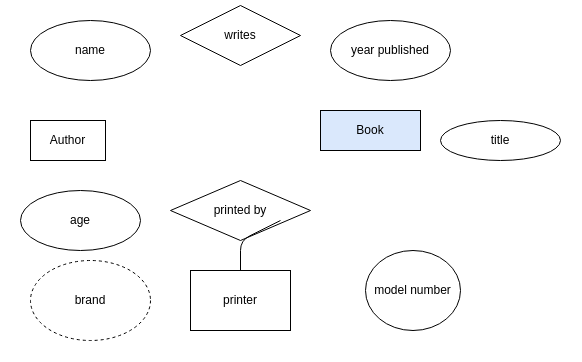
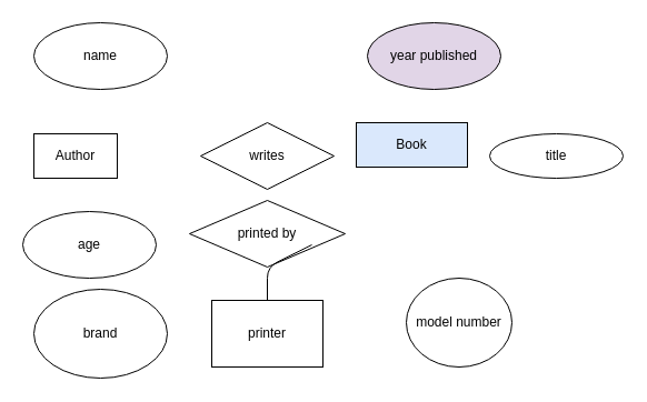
  <mxCell id="0" />
  <mxCell id="1" parent="0" />
  <mxCell id="2" value="Book" style="rounded=0;whiteSpace=wrap;html=1;fillColor=#dae8fc;" vertex="1" parent="1"><mxGeometry x="320" y="110" width="100" height="40" as="geometry" /></mxCell>
  <mxCell id="3" value="Author" style="rounded=0;whiteSpace=wrap;html=1;" vertex="1" parent="1"><mxGeometry x="30" y="120" width="75" height="40" as="geometry" /></mxCell>
- <mxCell id="4" value="writes" style="rhombus;whiteSpace=wrap;html=1;" vertex="1" parent="1"><mxGeometry x="180" y="5" width="120" height="60" as="geometry" /></mxCell>
+ <mxCell id="4" value="writes" style="rhombus;whiteSpace=wrap;html=1;" vertex="1" parent="1"><mxGeometry x="180" y="110" width="120" height="60" as="geometry" /></mxCell>
  <mxCell id="5" value="name" style="ellipse;whiteSpace=wrap;html=1;" vertex="1" parent="1"><mxGeometry x="30" y="20" width="120" height="60" as="geometry" /></mxCell>
  <mxCell id="6" value="age" style="ellipse;whiteSpace=wrap;html=1;" vertex="1" parent="1"><mxGeometry x="20" y="190" width="120" height="60" as="geometry" /></mxCell>
- <mxCell id="7" value="year published" style="ellipse;whiteSpace=wrap;html=1;" vertex="1" parent="1"><mxGeometry x="330" y="20" width="120" height="60" as="geometry" /></mxCell>
+ <mxCell id="7" value="year published" style="ellipse;whiteSpace=wrap;html=1;fillColor=#e1d5e7;" vertex="1" parent="1"><mxGeometry x="330" y="20" width="120" height="60" as="geometry" /></mxCell>
  <mxCell id="8" value="printer" style="rounded=0;whiteSpace=wrap;html=1;" vertex="1" parent="1"><mxGeometry x="190" y="270" width="100" height="60" as="geometry" /></mxCell>
  <mxCell id="9" value="printed by" style="rhombus;whiteSpace=wrap;html=1;" vertex="1" parent="1"><mxGeometry x="170" y="180" width="140" height="60" as="geometry" /></mxCell>
  <mxCell id="10" value="title" style="ellipse;whiteSpace=wrap;html=1;" vertex="1" parent="1"><mxGeometry x="440" y="120" width="120" height="40" as="geometry" /></mxCell>
  <mxCell id="11" value="model number" style="ellipse;whiteSpace=wrap;html=1;" vertex="1" parent="1"><mxGeometry x="365" y="250" width="95" height="80" as="geometry" /></mxCell>
- <mxCell id="12" value="brand" style="ellipse;whiteSpace=wrap;html=1;dashed=1;" vertex="1" parent="1"><mxGeometry x="30" y="260" width="120" height="80" as="geometry" /></mxCell>
+ <mxCell id="12" value="brand" style="ellipse;whiteSpace=wrap;html=1;" vertex="1" parent="1"><mxGeometry x="30" y="260" width="120" height="80" as="geometry" /></mxCell>
  <mxCell id="13" value="" style="endArrow=none;html=1;exitX=0.5;exitY=0;exitDx=0;exitDy=0;" edge="1" parent="1" source="8"><mxGeometry width="50" height="50" relative="1" as="geometry"><mxPoint x="230" y="270" as="sourcePoint" /><mxPoint x="280" y="220" as="targetPoint" /><Array as="points"><mxPoint x="240" y="240" /></Array></mxGeometry></mxCell>
